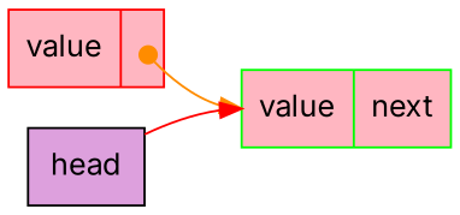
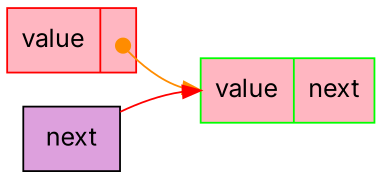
  digraph {
    rankdir=LR
    fontname=Inter
    node [shape=record style=filled fillcolor=lightpink fontname=Inter]
    edge [headport=value style=solid fontname=Inter]
    n1 [color=red label="{<value>value | <next> }"]
    n2 [color=green label="{<value>value | <next> next }"]
-   head [shaoe=box fillcolor=plum]
+   head [shaoe=box fillcolor=plum label=next]
    n1 -> n2 [arrowtail=dot dir=both tailclip=false tailport="next:c" color=darkorange]
    head -> n2 [color=red]
  }
